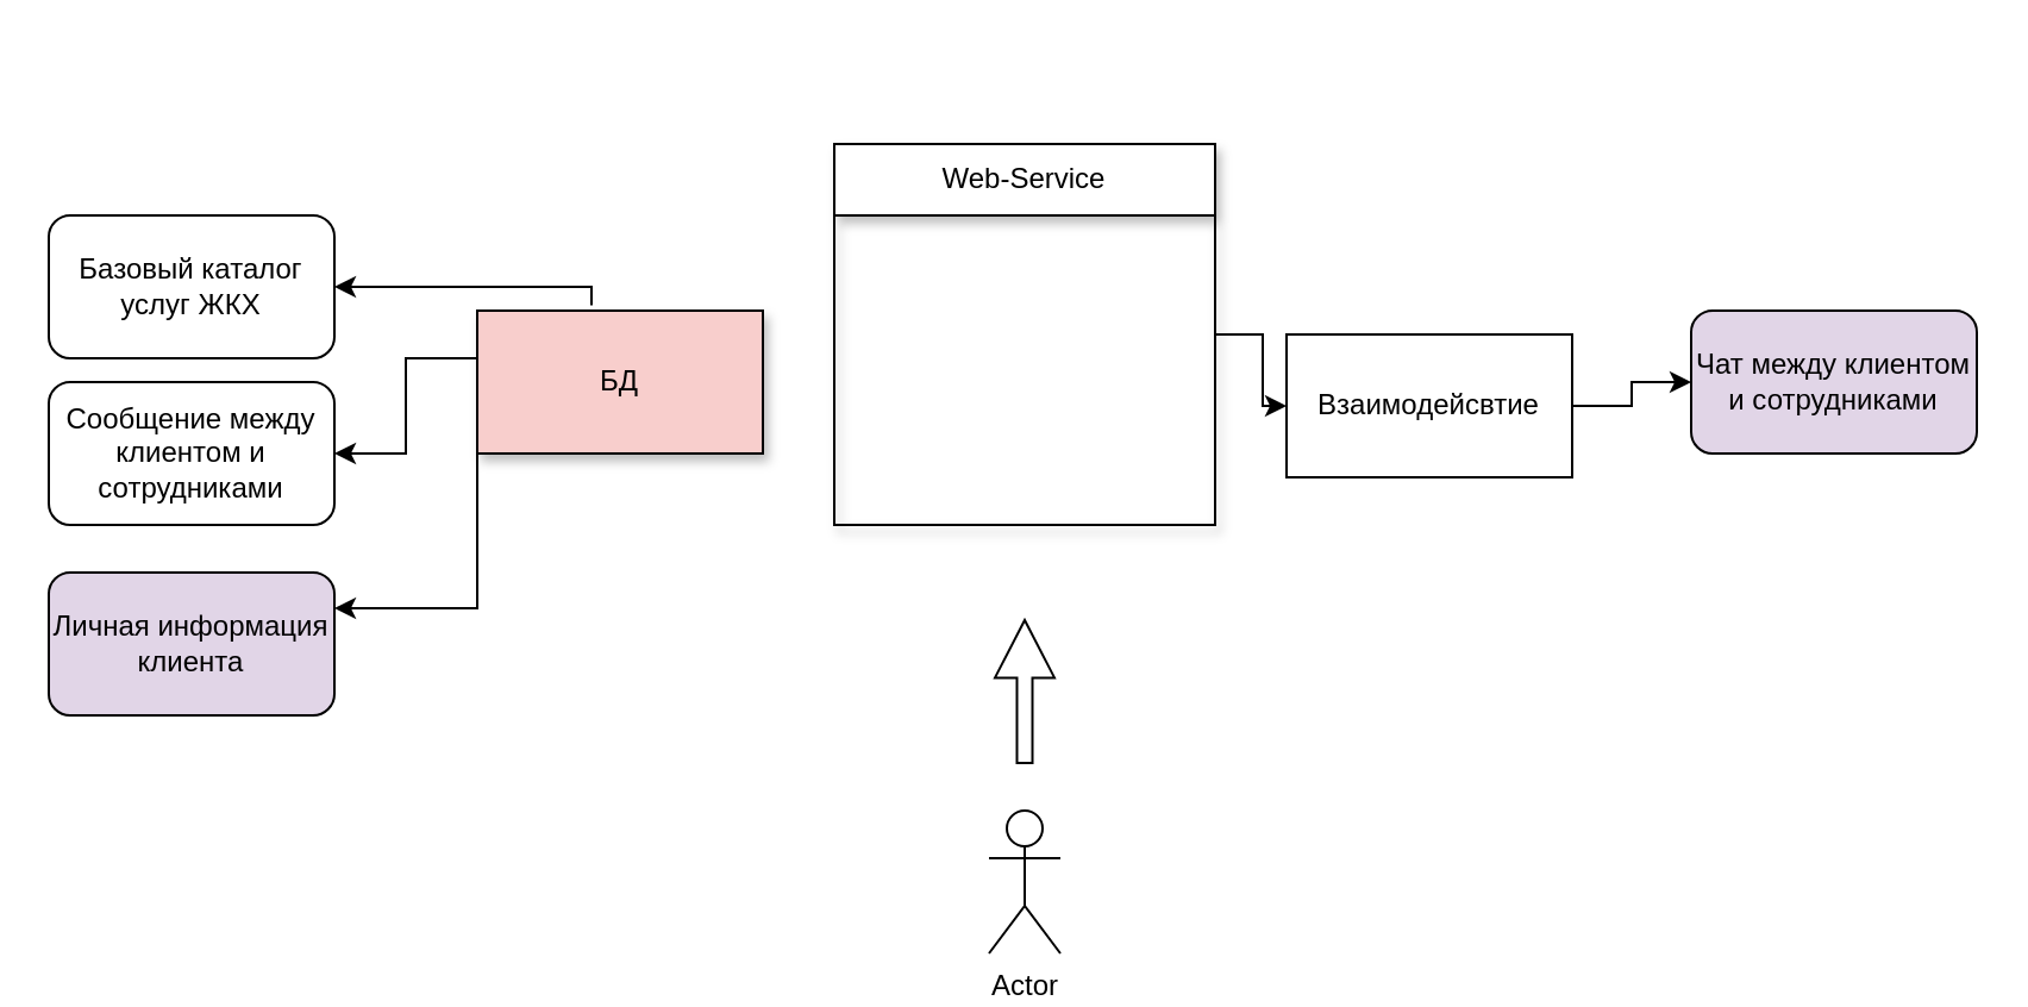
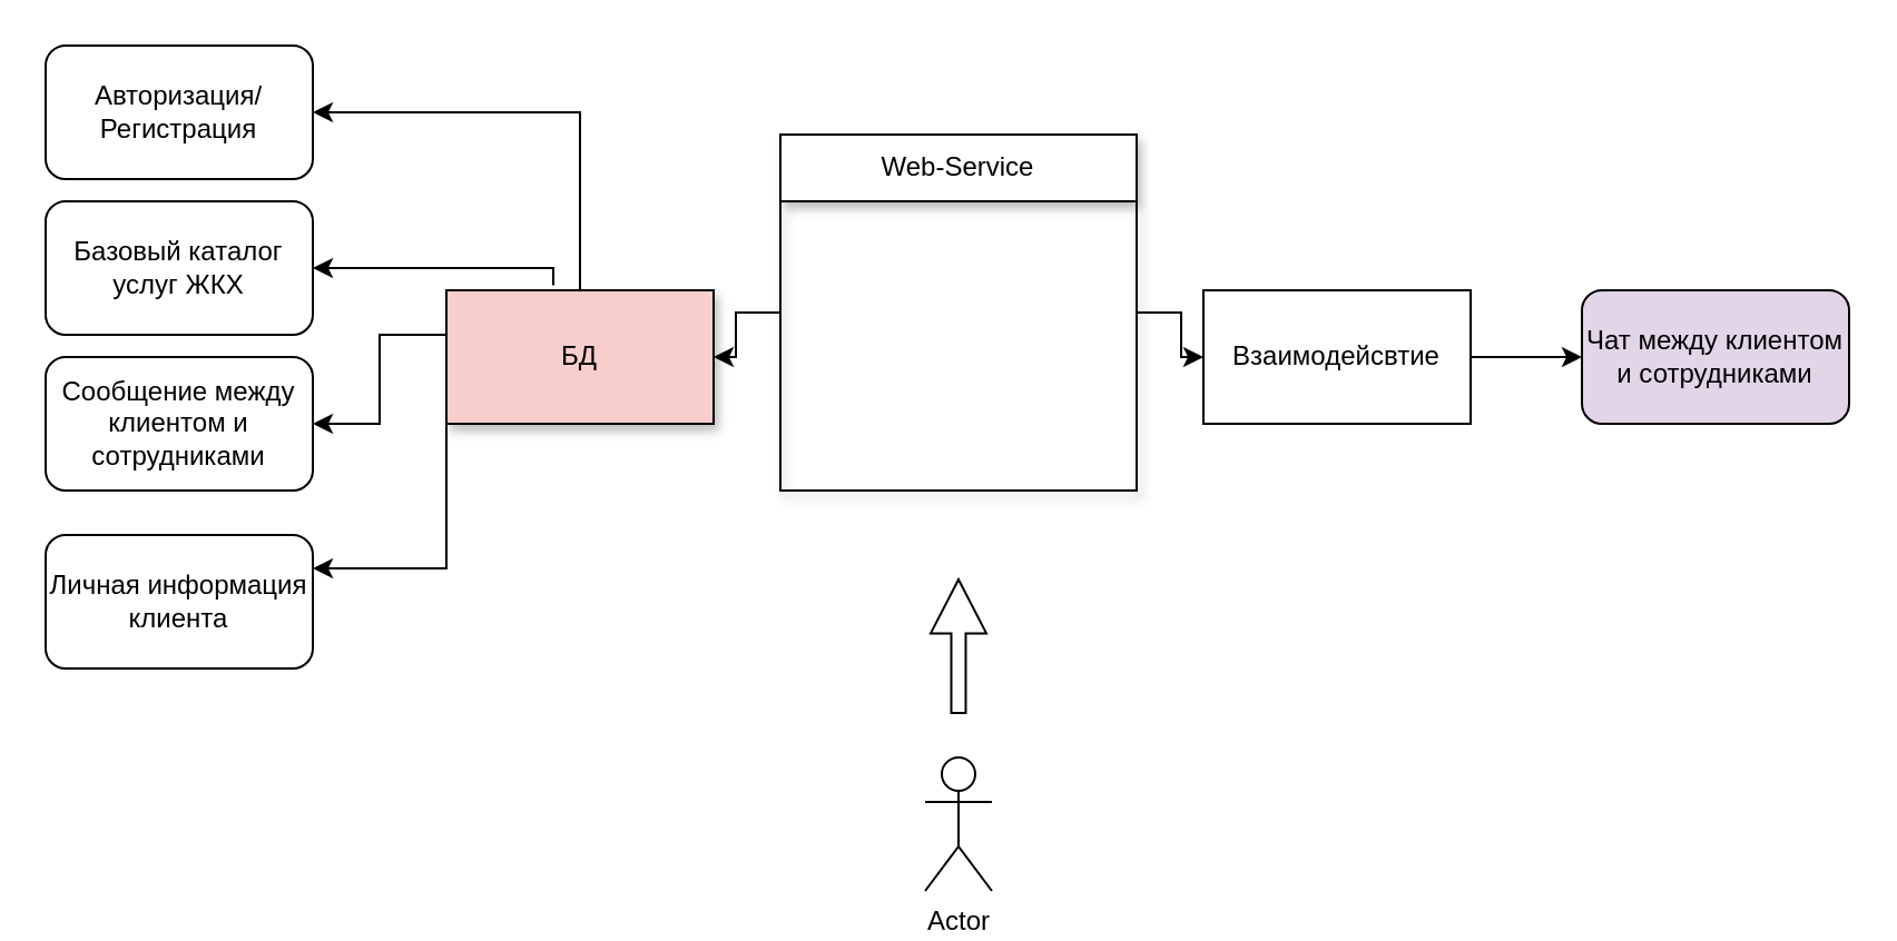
  <mxCell id="0" />
  <mxCell id="1" parent="0" />
+ <mxCell id="2" value="" style="edgeStyle=orthogonalEdgeStyle;rounded=0;orthogonalLoop=1;jettySize=auto;html=1;" edge="1" parent="1" source="4" target="11"><mxGeometry relative="1" as="geometry" /></mxCell>
  <mxCell id="3" style="edgeStyle=orthogonalEdgeStyle;rounded=0;orthogonalLoop=1;jettySize=auto;html=1;entryX=0;entryY=0.5;entryDx=0;entryDy=0;" edge="1" parent="1" source="4" target="17"><mxGeometry relative="1" as="geometry" /></mxCell>
  <mxCell id="4" value="Web-Service" style="swimlane;fontStyle=0;childLayout=stackLayout;horizontal=1;startSize=30;horizontalStack=0;resizeParent=1;resizeParentMax=0;resizeLast=0;collapsible=1;marginBottom=0;whiteSpace=wrap;html=1;shadow=1;points=[[0,0,0,0,0],[0,0.25,0,0,0],[0,0.33,0,0,0],[0,0.5,0,0,0],[0,0.67,0,0,0],[0,0.75,0,0,0],[0,1,0,0,0],[0.25,0,0,0,0],[0.25,1,0,0,0],[0.5,0,0,0,0],[0.5,1,0,0,0],[0.75,0,0,0,0],[0.75,1,0,0,0],[1,0,0,0,0],[1,0.25,0,0,0],[1,0.5,0,0,0],[1,0.75,0,0,0],[1,1,0,0,0]];" vertex="1" parent="1"><mxGeometry x="350" y="60" width="160" height="160" as="geometry" /></mxCell>
  <mxCell id="5" value="Actor" style="shape=umlActor;verticalLabelPosition=bottom;verticalAlign=top;html=1;" vertex="1" parent="1"><mxGeometry x="415" y="340" width="30" height="60" as="geometry" /></mxCell>
  <mxCell id="6" value="" style="html=1;shadow=0;dashed=0;align=center;verticalAlign=middle;shape=mxgraph.arrows2.arrow;dy=0.74;dx=24.19;direction=north;notch=0;" vertex="1" parent="1"><mxGeometry x="417.5" y="260" width="25" height="60" as="geometry" /></mxCell>
+ <mxCell id="7" style="edgeStyle=orthogonalEdgeStyle;rounded=0;orthogonalLoop=1;jettySize=auto;html=1;exitX=0.5;exitY=0;exitDx=0;exitDy=0;entryX=1;entryY=0.5;entryDx=0;entryDy=0;" edge="1" parent="1" source="11" target="12"><mxGeometry relative="1" as="geometry" /></mxCell>
  <mxCell id="8" style="edgeStyle=orthogonalEdgeStyle;rounded=0;orthogonalLoop=1;jettySize=auto;html=1;entryX=1;entryY=0.5;entryDx=0;entryDy=0;exitX=0.4;exitY=-0.037;exitDx=0;exitDy=0;exitPerimeter=0;" edge="1" parent="1" source="11" target="13"><mxGeometry relative="1" as="geometry"><Array as="points"><mxPoint x="248" y="120" /></Array></mxGeometry></mxCell>
  <mxCell id="9" style="edgeStyle=orthogonalEdgeStyle;rounded=0;orthogonalLoop=1;jettySize=auto;html=1;entryX=1;entryY=0.5;entryDx=0;entryDy=0;exitX=0;exitY=0;exitDx=0;exitDy=0;" edge="1" parent="1" source="11" target="14"><mxGeometry relative="1" as="geometry"><Array as="points"><mxPoint x="200" y="150" /><mxPoint x="170" y="150" /><mxPoint x="170" y="190" /></Array></mxGeometry></mxCell>
  <mxCell id="10" style="edgeStyle=orthogonalEdgeStyle;rounded=0;orthogonalLoop=1;jettySize=auto;html=1;exitX=0;exitY=1;exitDx=0;exitDy=0;entryX=1;entryY=0.25;entryDx=0;entryDy=0;" edge="1" parent="1" source="11" target="15"><mxGeometry relative="1" as="geometry"><Array as="points"><mxPoint x="200" y="255" /></Array></mxGeometry></mxCell>
  <mxCell id="11" value="БД" style="whiteSpace=wrap;html=1;fontStyle=0;startSize=30;shadow=1;fillColor=#f8cecc;" vertex="1" parent="1"><mxGeometry x="200" y="130" width="120" height="60" as="geometry" /></mxCell>
+ <mxCell id="12" value="Авторизация/Регистрация" style="rounded=1;whiteSpace=wrap;html=1;" vertex="1" parent="1"><mxGeometry x="20" y="20" width="120" height="60" as="geometry" /></mxCell>
  <mxCell id="13" value="Базовый каталог услуг ЖКХ" style="rounded=1;whiteSpace=wrap;html=1;" vertex="1" parent="1"><mxGeometry x="20" y="90" width="120" height="60" as="geometry" /></mxCell>
  <mxCell id="14" value="Сообщение между клиентом и сотрудниками" style="rounded=1;whiteSpace=wrap;html=1;" vertex="1" parent="1"><mxGeometry x="20" y="160" width="120" height="60" as="geometry" /></mxCell>
- <mxCell id="15" value="Личная информация клиента" style="rounded=1;whiteSpace=wrap;html=1;fillColor=#e1d5e7;" vertex="1" parent="1"><mxGeometry x="20" y="240" width="120" height="60" as="geometry" /></mxCell>
+ <mxCell id="15" value="Личная информация клиента" style="rounded=1;whiteSpace=wrap;html=1;" vertex="1" parent="1"><mxGeometry x="20" y="240" width="120" height="60" as="geometry" /></mxCell>
  <mxCell id="16" style="edgeStyle=orthogonalEdgeStyle;rounded=0;orthogonalLoop=1;jettySize=auto;html=1;exitX=1;exitY=0.5;exitDx=0;exitDy=0;entryX=0;entryY=0.5;entryDx=0;entryDy=0;" edge="1" parent="1" source="17" target="18"><mxGeometry relative="1" as="geometry" /></mxCell>
- <mxCell id="17" value="Взаимодейсвтие" style="rounded=0;whiteSpace=wrap;html=1;" vertex="1" parent="1"><mxGeometry x="540" y="140" width="120" height="60" as="geometry" /></mxCell>
+ <mxCell id="17" value="Взаимодейсвтие" style="rounded=0;whiteSpace=wrap;html=1;" vertex="1" parent="1"><mxGeometry x="540" y="130" width="120" height="60" as="geometry" /></mxCell>
  <mxCell id="18" value="Чат между клиентом&lt;br&gt;и сотрудниками" style="rounded=1;whiteSpace=wrap;html=1;fillColor=#e1d5e7;" vertex="1" parent="1"><mxGeometry x="710" y="130" width="120" height="60" as="geometry" /></mxCell>
